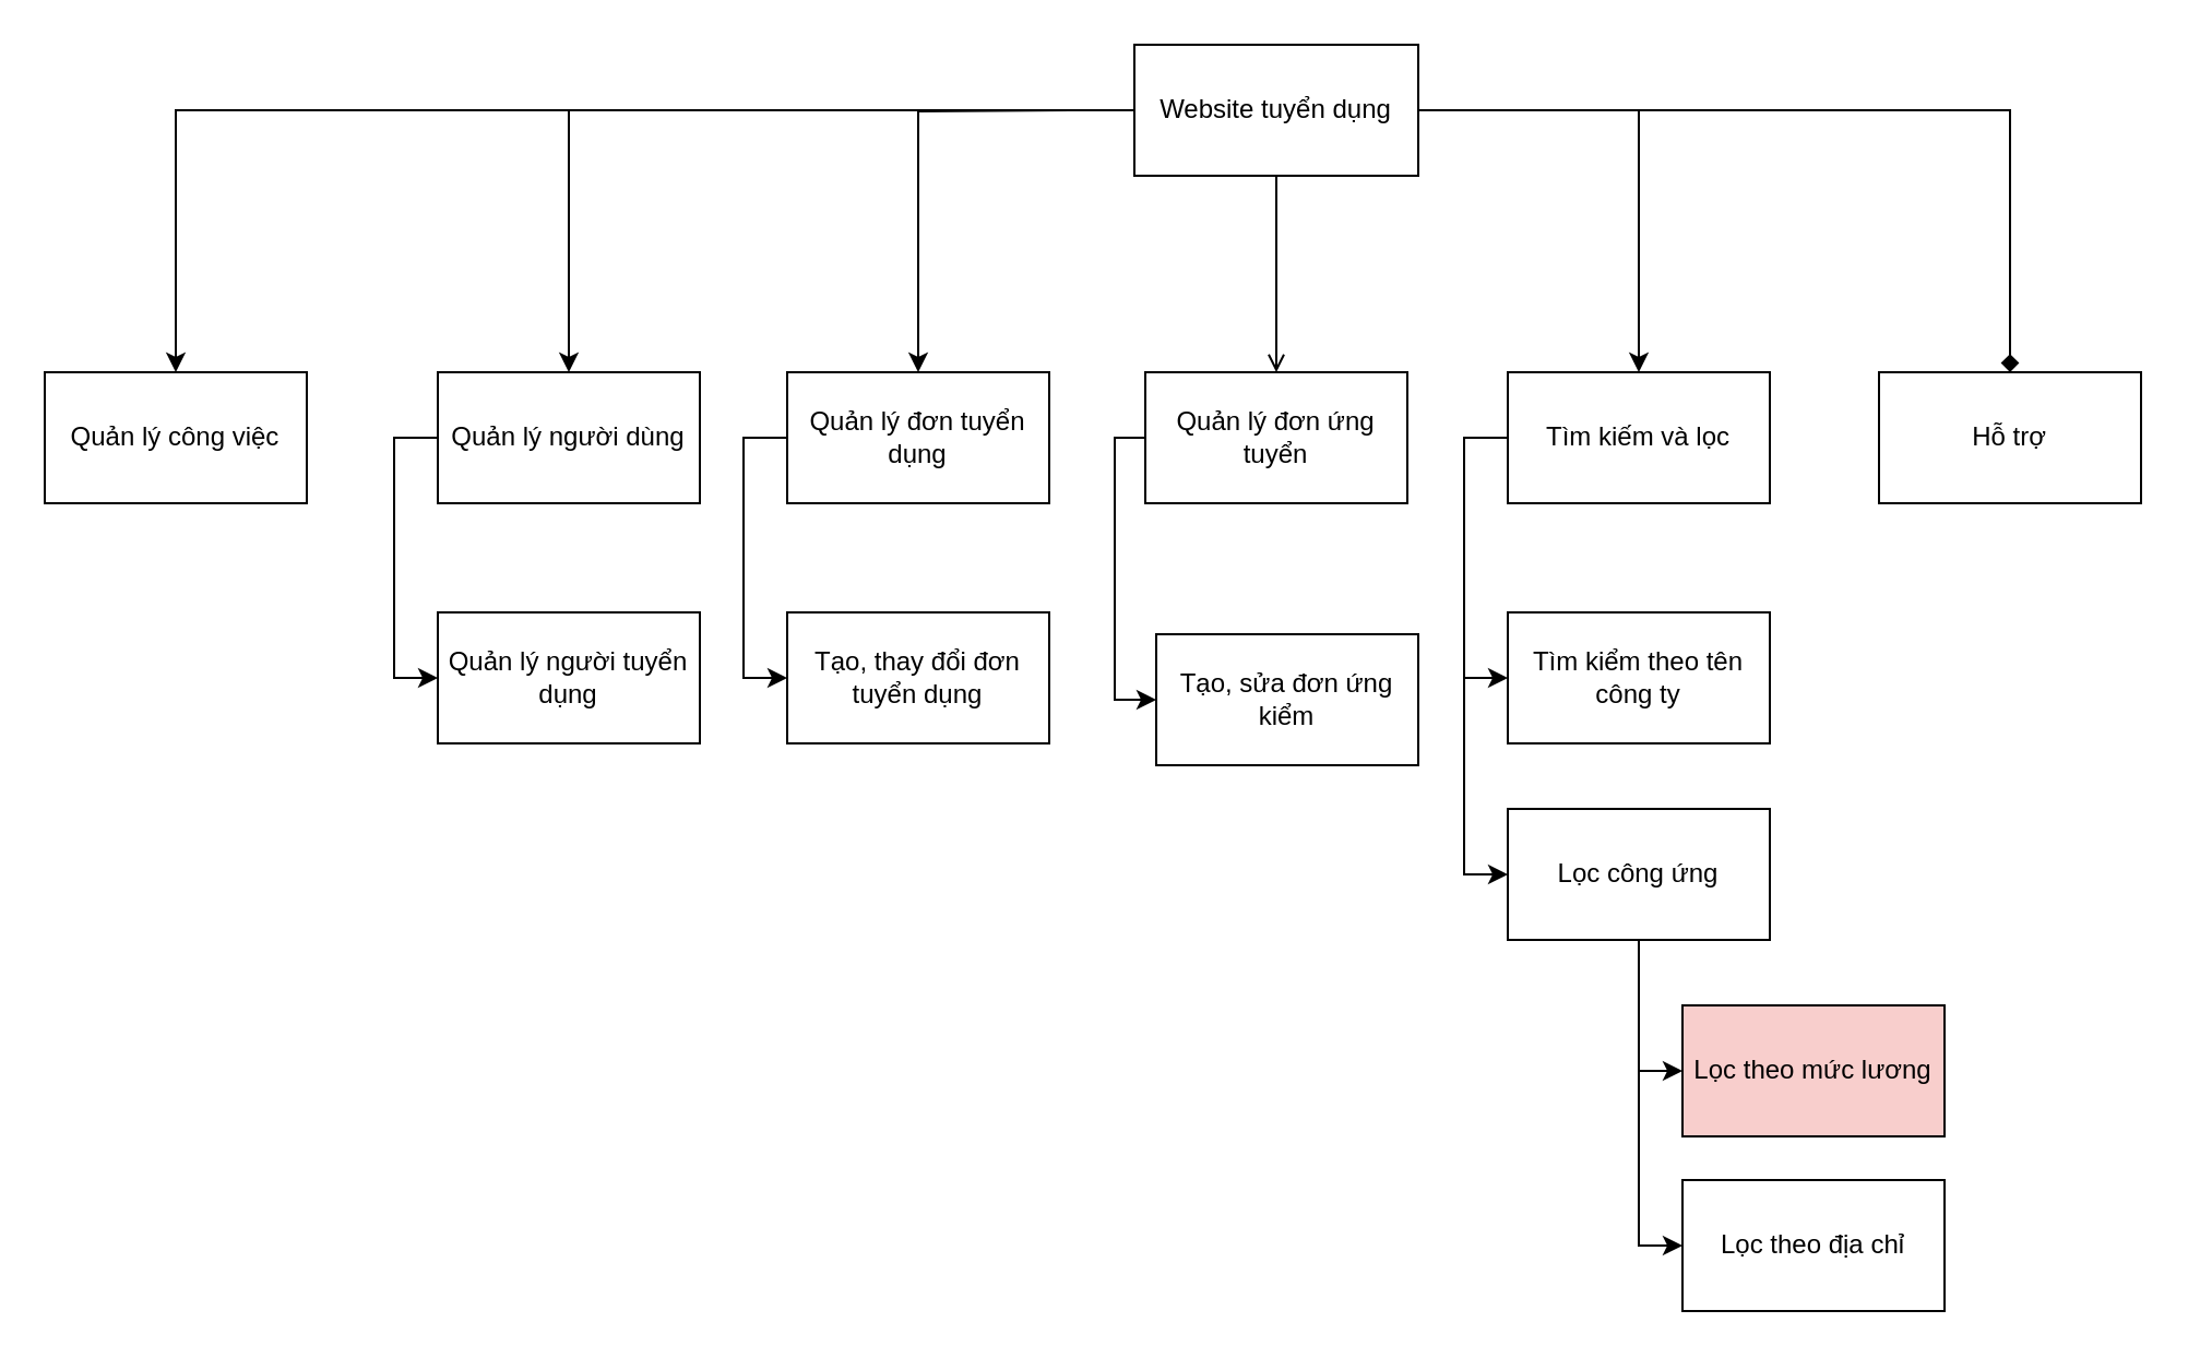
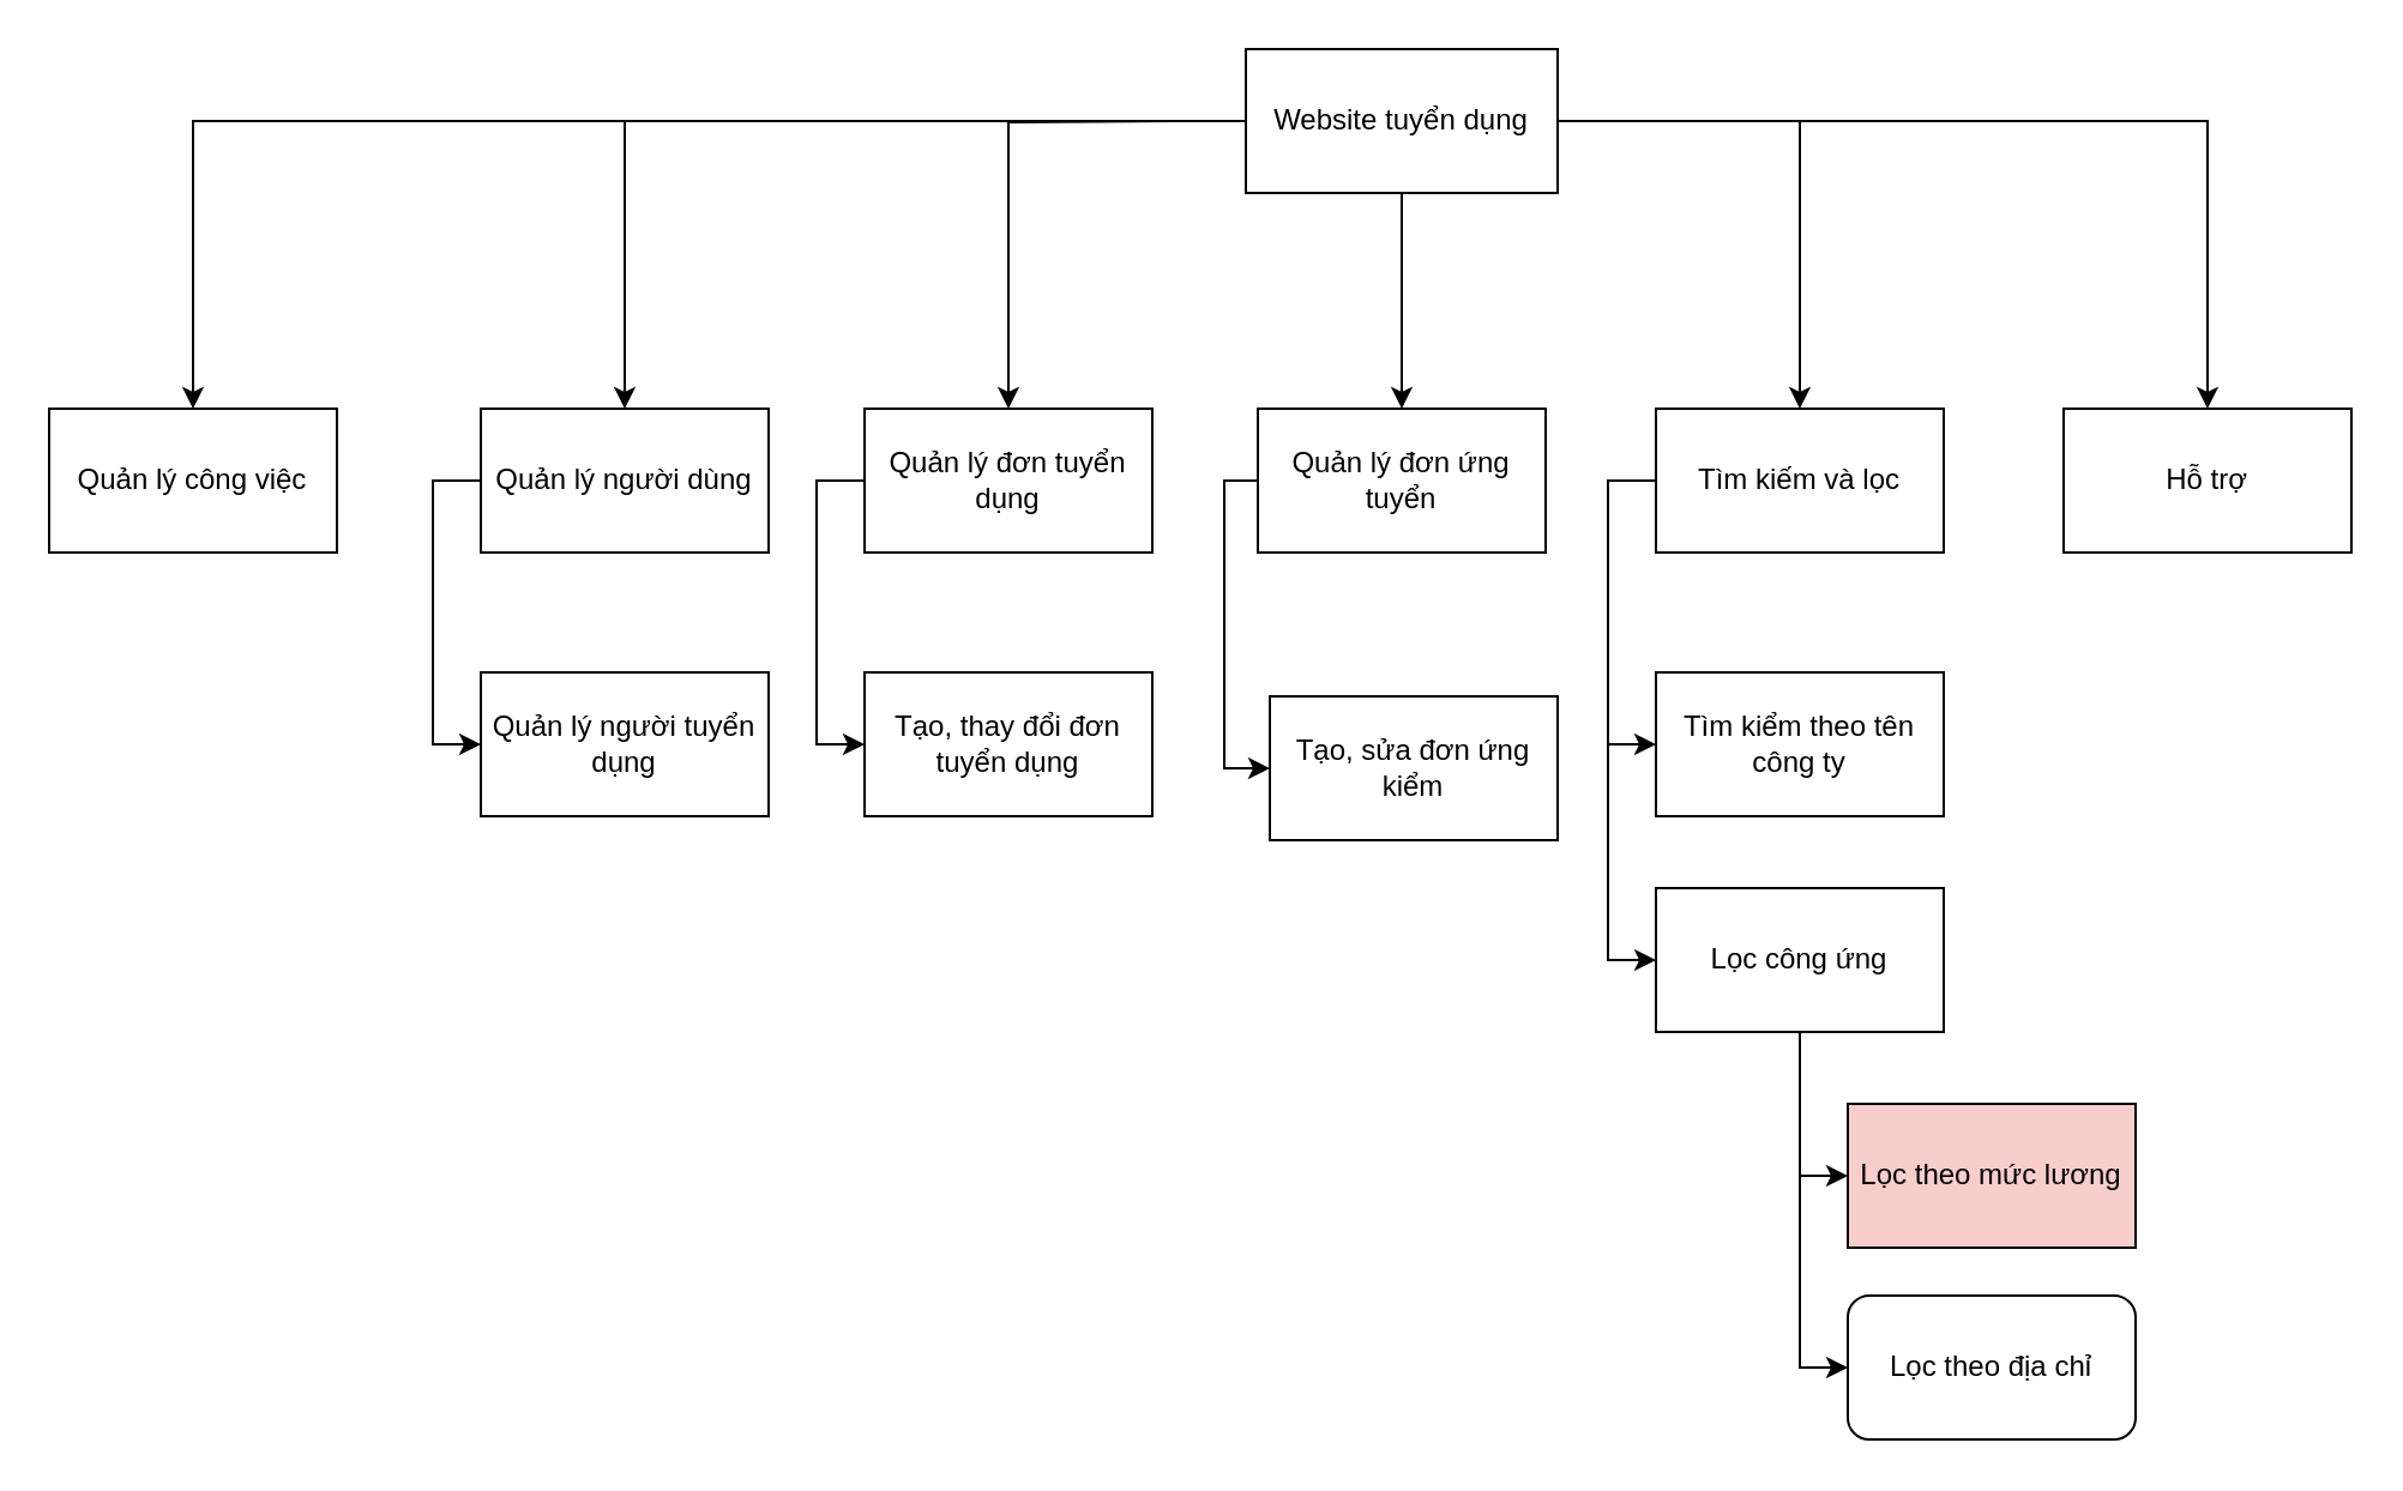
  <mxCell id="0" />
  <mxCell id="1" parent="0" />
  <mxCell id="2" style="edgeStyle=orthogonalEdgeStyle;rounded=0;orthogonalLoop=1;jettySize=auto;html=1;entryX=0.5;entryY=0;entryDx=0;entryDy=0;" parent="1" target="10" edge="1"><mxGeometry relative="1" as="geometry"><mxPoint x="490" y="50" as="sourcePoint" /><mxPoint x="400" y="170" as="targetPoint" /></mxGeometry></mxCell>
  <mxCell id="3" style="edgeStyle=orthogonalEdgeStyle;rounded=0;orthogonalLoop=1;jettySize=auto;html=1;entryX=0.5;entryY=0;entryDx=0;entryDy=0;" parent="1" source="8" target="13" edge="1"><mxGeometry relative="1" as="geometry" /></mxCell>
  <mxCell id="4" style="edgeStyle=orthogonalEdgeStyle;rounded=0;orthogonalLoop=1;jettySize=auto;html=1;entryX=0.5;entryY=0;entryDx=0;entryDy=0;" parent="1" source="8" target="15" edge="1"><mxGeometry relative="1" as="geometry" /></mxCell>
- <mxCell id="5" style="edgeStyle=orthogonalEdgeStyle;rounded=0;orthogonalLoop=1;jettySize=auto;html=1;entryX=0.5;entryY=0;entryDx=0;entryDy=0;endArrow=diamond;" parent="1" source="8" target="16" edge="1"><mxGeometry relative="1" as="geometry"><mxPoint x="870" y="50" as="targetPoint" /></mxGeometry></mxCell>
+ <mxCell id="5" style="edgeStyle=orthogonalEdgeStyle;rounded=0;orthogonalLoop=1;jettySize=auto;html=1;entryX=0.5;entryY=0;entryDx=0;entryDy=0;" parent="1" source="8" target="16" edge="1"><mxGeometry relative="1" as="geometry"><mxPoint x="870" y="50" as="targetPoint" /></mxGeometry></mxCell>
  <mxCell id="6" style="edgeStyle=orthogonalEdgeStyle;rounded=0;orthogonalLoop=1;jettySize=auto;html=1;entryX=0.5;entryY=0;entryDx=0;entryDy=0;" parent="1" source="8" target="22" edge="1"><mxGeometry relative="1" as="geometry" /></mxCell>
- <mxCell id="7" style="rounded=0;orthogonalLoop=1;jettySize=auto;html=1;entryX=0.5;entryY=0;entryDx=0;entryDy=0;endArrow=open;" parent="1" source="8" target="26" edge="1"><mxGeometry relative="1" as="geometry" /></mxCell>
+ <mxCell id="7" style="rounded=0;orthogonalLoop=1;jettySize=auto;html=1;entryX=0.5;entryY=0;entryDx=0;entryDy=0;" parent="1" source="8" target="26" edge="1"><mxGeometry relative="1" as="geometry" /></mxCell>
  <mxCell id="8" value="Website tuyển dụng" style="rounded=0;whiteSpace=wrap;html=1;" parent="1" vertex="1"><mxGeometry x="519" y="20" width="130" height="60" as="geometry" /></mxCell>
  <mxCell id="9" style="edgeStyle=elbowEdgeStyle;rounded=0;orthogonalLoop=1;jettySize=auto;html=1;entryX=0;entryY=0.5;entryDx=0;entryDy=0;exitX=0;exitY=0.5;exitDx=0;exitDy=0;" edge="1" parent="1" source="10" target="28"><mxGeometry relative="1" as="geometry"><mxPoint x="350.471" y="240" as="sourcePoint" /><mxPoint x="350" y="320" as="targetPoint" /><Array as="points"><mxPoint x="340" y="270" /></Array></mxGeometry></mxCell>
  <mxCell id="10" value="Quản lý đơn tuyển dụng" style="rounded=0;whiteSpace=wrap;html=1;" parent="1" vertex="1"><mxGeometry x="360" y="170" width="120" height="60" as="geometry" /></mxCell>
  <mxCell id="11" style="edgeStyle=elbowEdgeStyle;rounded=0;orthogonalLoop=1;jettySize=auto;html=1;entryX=0;entryY=0.5;entryDx=0;entryDy=0;" parent="1" target="18" edge="1"><mxGeometry relative="1" as="geometry"><mxPoint x="710" y="310" as="targetPoint" /><mxPoint x="710" y="200" as="sourcePoint" /><Array as="points"><mxPoint x="670" y="300" /></Array></mxGeometry></mxCell>
  <mxCell id="12" style="edgeStyle=elbowEdgeStyle;rounded=0;orthogonalLoop=1;jettySize=auto;html=1;entryX=0;entryY=0.5;entryDx=0;entryDy=0;" parent="1" target="21" edge="1"><mxGeometry relative="1" as="geometry"><mxPoint x="710" y="200" as="sourcePoint" /><mxPoint x="710" y="420" as="targetPoint" /><Array as="points"><mxPoint x="670" y="340" /></Array></mxGeometry></mxCell>
  <mxCell id="13" value="Tìm kiếm và lọc" style="rounded=0;whiteSpace=wrap;html=1;" parent="1" vertex="1"><mxGeometry x="690" y="170" width="120" height="60" as="geometry" /></mxCell>
  <mxCell id="14" style="edgeStyle=elbowEdgeStyle;rounded=0;orthogonalLoop=1;jettySize=auto;html=1;entryX=0;entryY=0.5;entryDx=0;entryDy=0;" parent="1" source="15" target="17" edge="1"><mxGeometry relative="1" as="geometry"><Array as="points"><mxPoint x="180" y="280" /><mxPoint y="280" x="170" /></Array></mxGeometry></mxCell>
  <mxCell id="15" value="Quản lý người dùng" style="rounded=0;whiteSpace=wrap;html=1;" parent="1" vertex="1"><mxGeometry x="200" y="170" width="120" height="60" as="geometry" /></mxCell>
  <mxCell id="16" value="Hỗ trợ" style="rounded=0;whiteSpace=wrap;html=1;" parent="1" vertex="1"><mxGeometry x="860" y="170" width="120" height="60" as="geometry" /></mxCell>
  <mxCell id="17" value="Quản lý người tuyển dụng" style="rounded=0;whiteSpace=wrap;html=1;" parent="1" vertex="1"><mxGeometry x="200" y="280" width="120" height="60" as="geometry" /></mxCell>
  <mxCell id="18" value="Tìm kiểm theo tên công ty" style="rounded=0;whiteSpace=wrap;html=1;" parent="1" vertex="1"><mxGeometry x="690" y="280" width="120" height="60" as="geometry" /></mxCell>
  <mxCell id="19" style="edgeStyle=orthogonalEdgeStyle;rounded=0;orthogonalLoop=1;jettySize=auto;html=1;entryX=0;entryY=0.5;entryDx=0;entryDy=0;" parent="1" source="21" target="23" edge="1"><mxGeometry relative="1" as="geometry" /></mxCell>
  <mxCell id="20" style="edgeStyle=orthogonalEdgeStyle;rounded=0;orthogonalLoop=1;jettySize=auto;html=1;entryX=0;entryY=0.5;entryDx=0;entryDy=0;" parent="1" source="21" target="24" edge="1"><mxGeometry relative="1" as="geometry" /></mxCell>
  <mxCell id="21" value="Lọc công ứng" style="rounded=0;whiteSpace=wrap;html=1;" parent="1" vertex="1"><mxGeometry x="690" y="370" width="120" height="60" as="geometry" /></mxCell>
  <mxCell id="22" value="Quản lý công việc" style="rounded=0;whiteSpace=wrap;html=1;" parent="1" vertex="1"><mxGeometry x="20" y="170" width="120" height="60" as="geometry" /></mxCell>
  <mxCell id="23" value="Lọc theo mức lương" style="rounded=0;whiteSpace=wrap;html=1;fillColor=#f8cecc;" parent="1" vertex="1"><mxGeometry x="770" y="460" width="120" height="60" as="geometry" /></mxCell>
- <mxCell id="24" value="Lọc theo địa chỉ" style="rounded=0;whiteSpace=wrap;html=1;" parent="1" vertex="1"><mxGeometry x="770" y="540" width="120" height="60" as="geometry" /></mxCell>
+ <mxCell id="24" value="Lọc theo địa chỉ" style="whiteSpace=wrap;html=1;rounded=1;" parent="1" vertex="1"><mxGeometry x="770" y="540" width="120" height="60" as="geometry" /></mxCell>
  <mxCell id="25" style="edgeStyle=elbowEdgeStyle;rounded=0;orthogonalLoop=1;jettySize=auto;html=1;entryX=0;entryY=0.5;entryDx=0;entryDy=0;" edge="1" parent="1" source="26" target="27"><mxGeometry relative="1" as="geometry"><Array as="points"><mxPoint x="510" y="260" /></Array></mxGeometry></mxCell>
  <mxCell id="26" value="Quản lý đơn ứng tuyển" style="rounded=0;whiteSpace=wrap;html=1;" parent="1" vertex="1"><mxGeometry x="524" y="170" width="120" height="60" as="geometry" /></mxCell>
  <mxCell id="27" value="Tạo, sửa đơn ứng kiểm" style="rounded=0;whiteSpace=wrap;html=1;" vertex="1" parent="1"><mxGeometry x="529" y="290" width="120" height="60" as="geometry" /></mxCell>
  <mxCell id="28" value="Tạo, thay đổi đơn tuyển dụng" style="rounded=0;whiteSpace=wrap;html=1;" vertex="1" parent="1"><mxGeometry x="360" y="280" width="120" height="60" as="geometry" /></mxCell>
